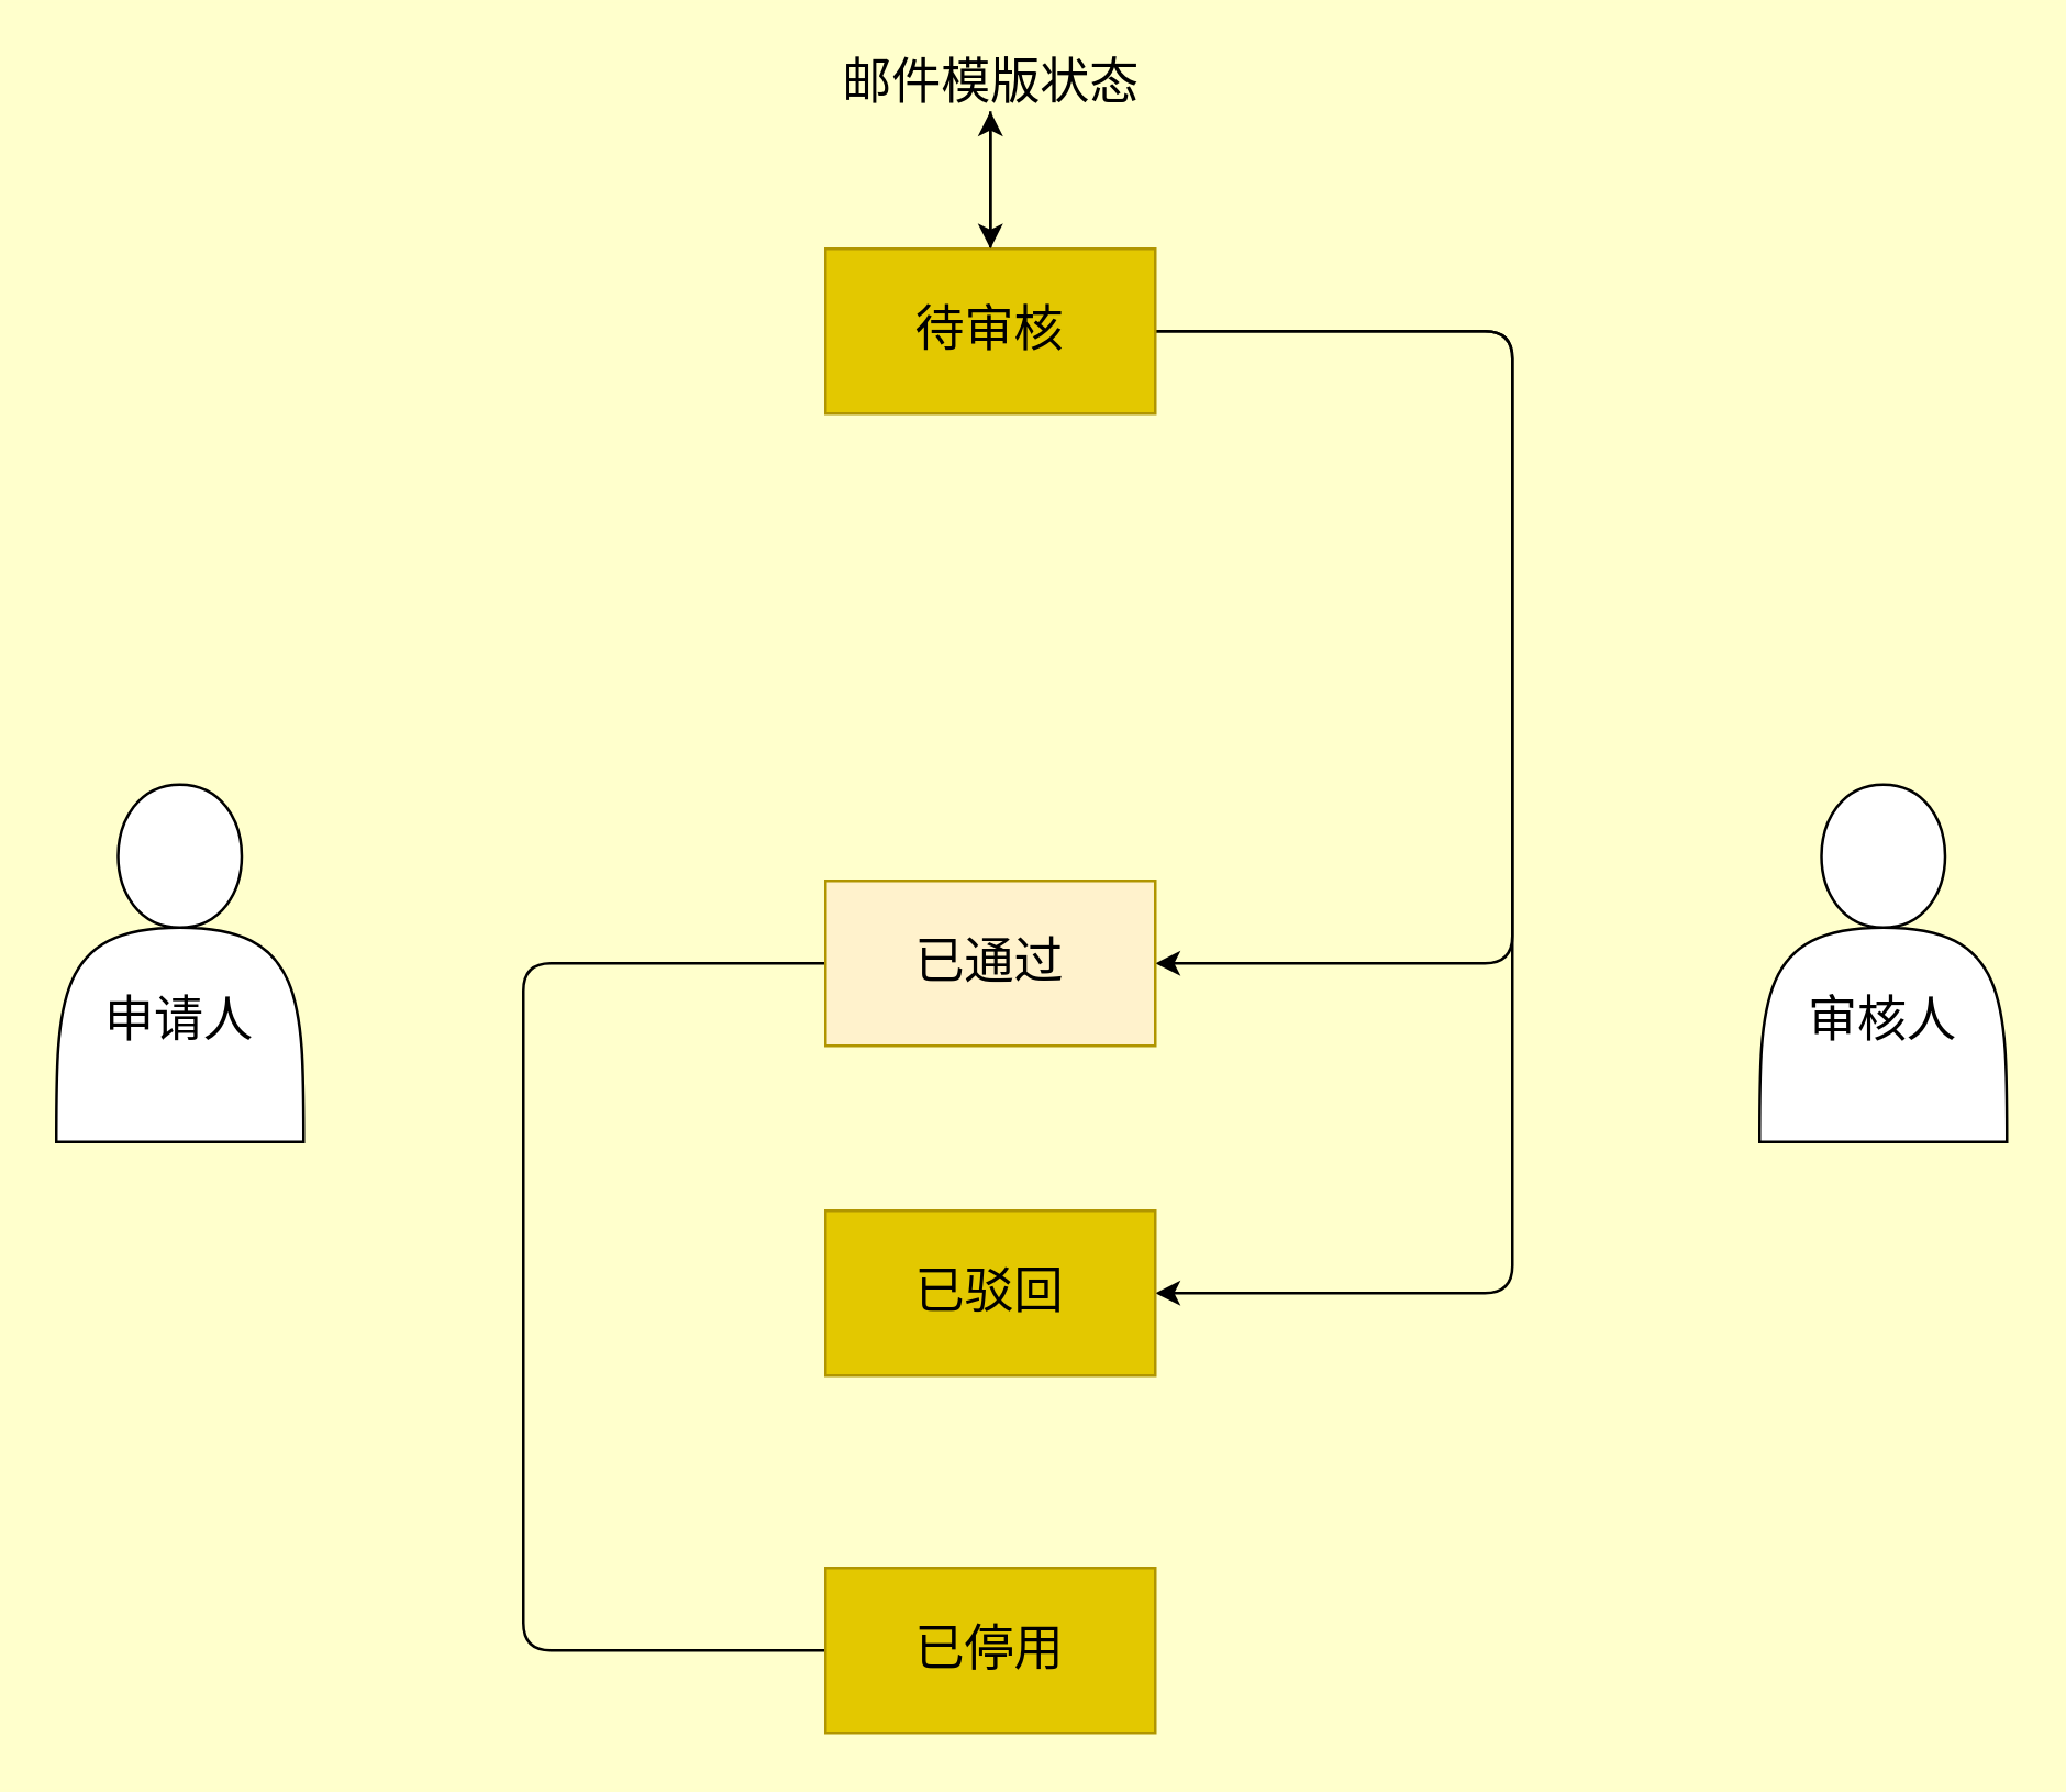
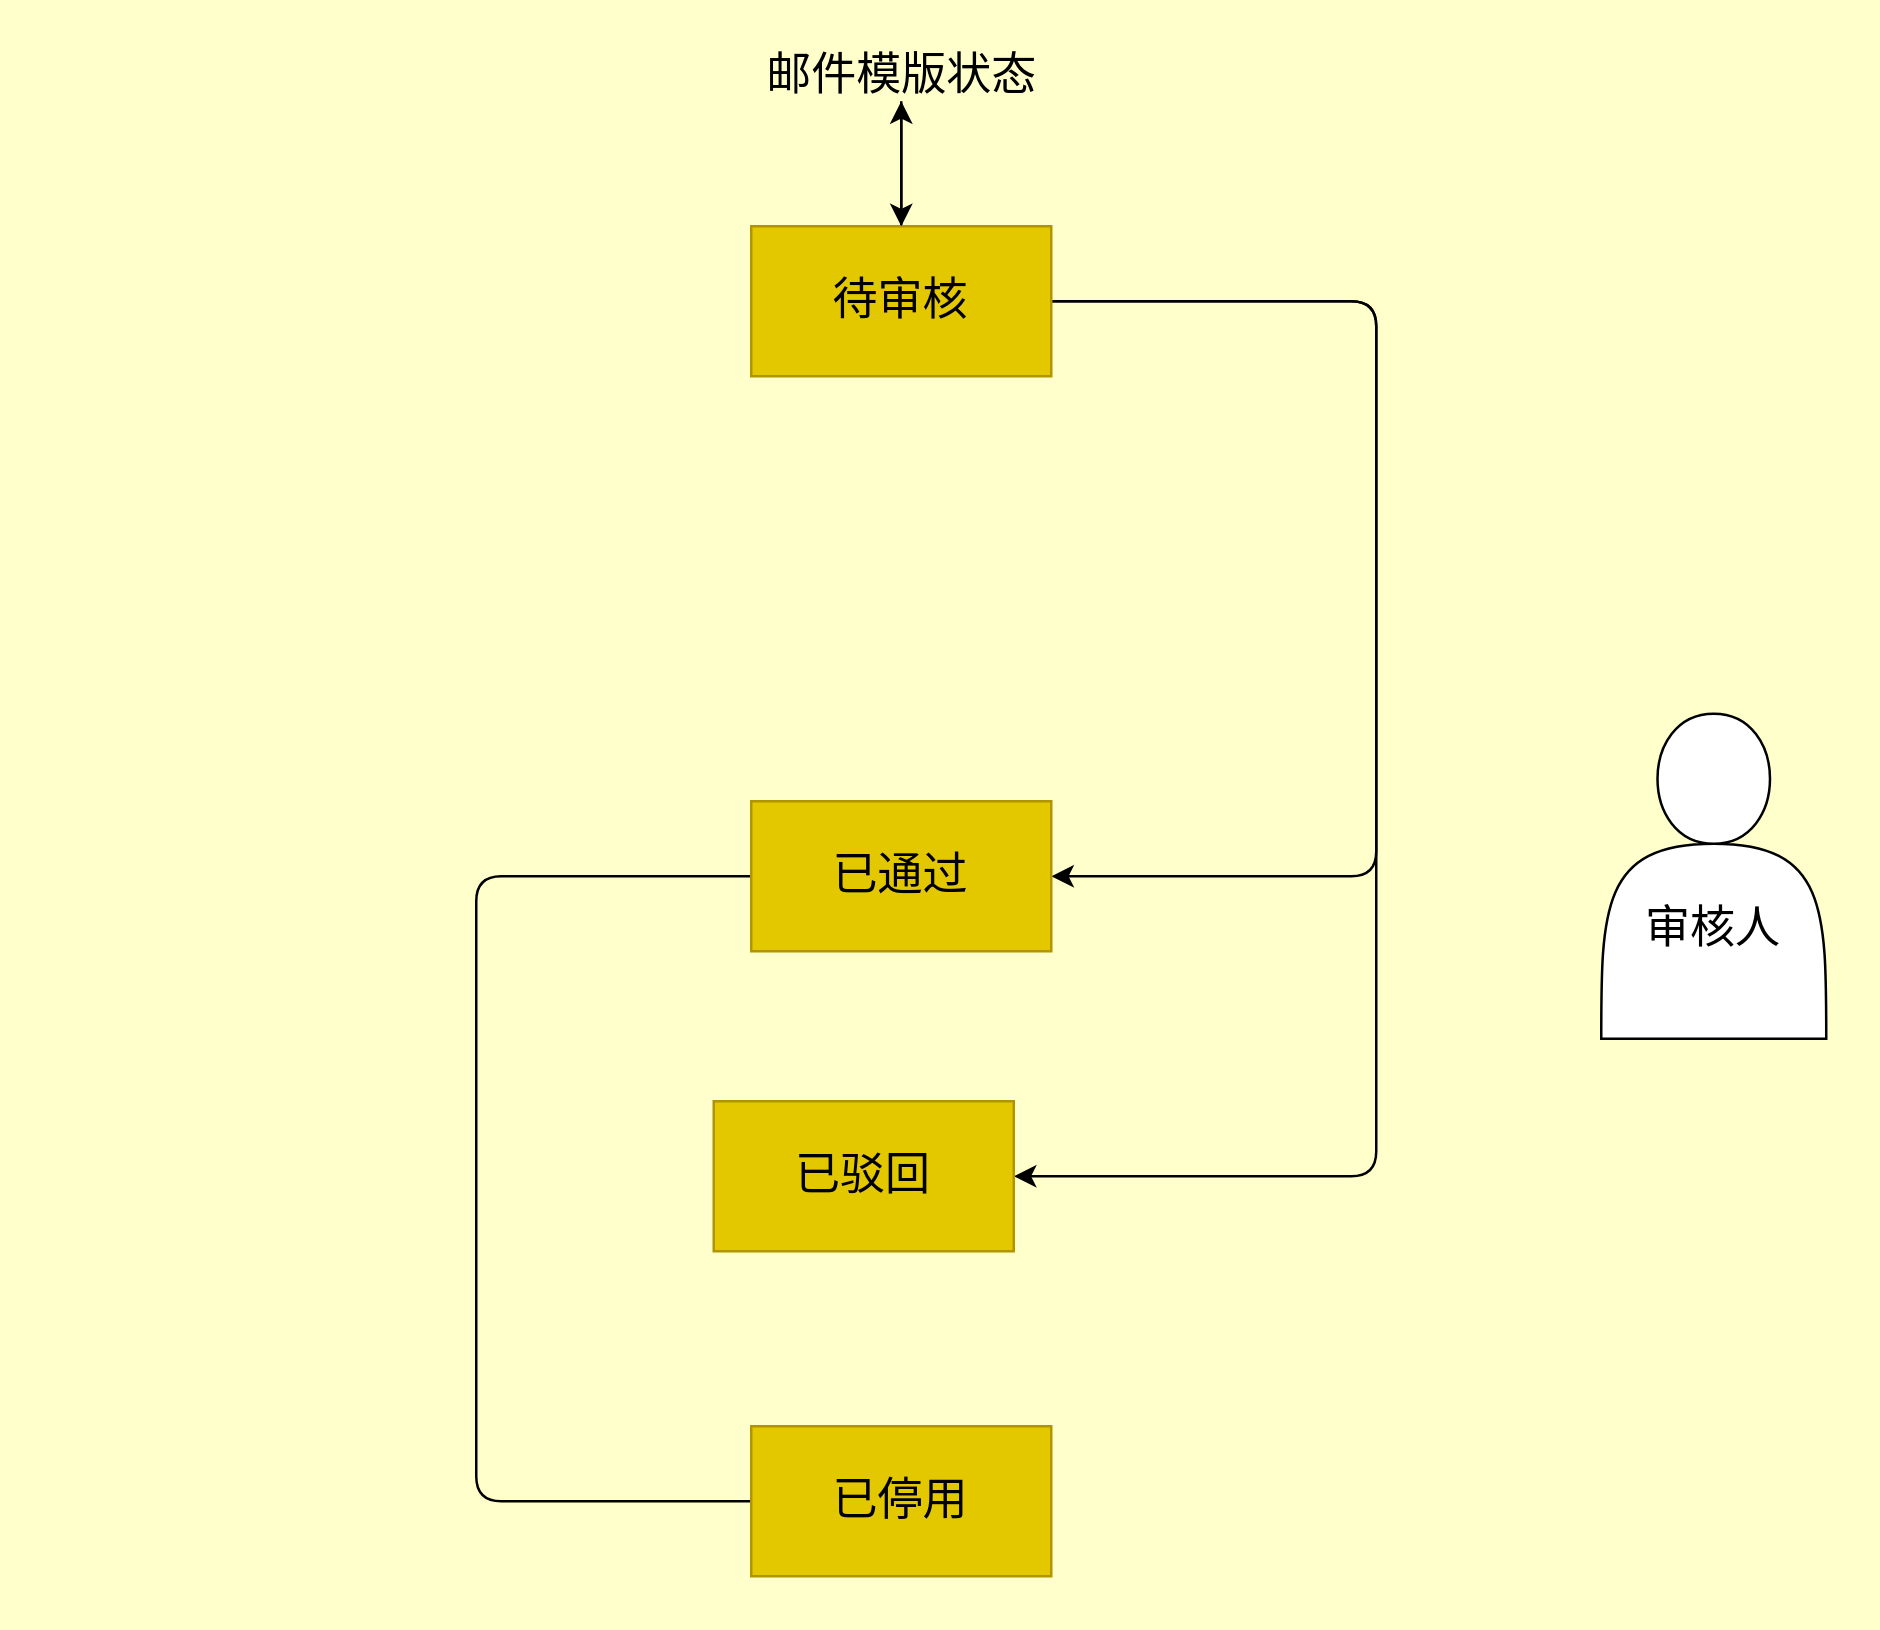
  <mxCell id="0" />
  <mxCell id="1" parent="0" />
  <mxCell id="2" style="edgeStyle=orthogonalEdgeStyle;html=1;entryX=1;entryY=0.5;entryDx=0;entryDy=0;fontFamily=Comic Sans MS;fontSize=18;strokeColor=#000000;" edge="1" parent="1" source="5" target="7"><mxGeometry relative="1" as="geometry"><Array as="points"><mxPoint x="550" y="120" /><mxPoint x="550" y="350" /></Array></mxGeometry></mxCell>
  <mxCell id="3" style="edgeStyle=orthogonalEdgeStyle;html=1;entryX=1;entryY=0.5;entryDx=0;entryDy=0;fontFamily=Comic Sans MS;fontSize=18;strokeColor=#000000;" edge="1" parent="1" source="5" target="8"><mxGeometry relative="1" as="geometry"><Array as="points"><mxPoint x="550" y="120" /><mxPoint x="550" y="470" /></Array></mxGeometry></mxCell>
  <mxCell id="4" value="" style="edgeStyle=orthogonalEdgeStyle;html=1;fontFamily=Comic Sans MS;fontSize=18;" edge="1" parent="1" source="5" target="13"><mxGeometry relative="1" as="geometry" /></mxCell>
  <mxCell id="5" value="&lt;font style=&quot;font-size: 18px&quot; face=&quot;Comic Sans MS&quot;&gt;待审核&lt;/font&gt;" style="rounded=0;whiteSpace=wrap;html=1;fillColor=#e3c800;fontColor=#000000;strokeColor=#B09500;" parent="1" vertex="1"><mxGeometry x="300" y="90" width="120" height="60" as="geometry" /></mxCell>
  <mxCell id="6" style="edgeStyle=orthogonalEdgeStyle;html=1;entryX=0;entryY=0.5;entryDx=0;entryDy=0;fontFamily=Comic Sans MS;fontSize=18;strokeColor=#000000;endArrow=none;" edge="1" parent="1" source="7" target="9"><mxGeometry relative="1" as="geometry"><Array as="points"><mxPoint x="190" y="350" /><mxPoint x="190" y="600" /></Array></mxGeometry></mxCell>
- <mxCell id="7" value="&lt;font face=&quot;Comic Sans MS&quot;&gt;&lt;span style=&quot;font-size: 18px&quot;&gt;已通过&lt;/span&gt;&lt;/font&gt;" style="rounded=0;whiteSpace=wrap;html=1;fillColor=#fff2cc;fontColor=#000000;strokeColor=#B09500;" parent="1" vertex="1"><mxGeometry x="300" y="320" width="120" height="60" as="geometry" /></mxCell>
- <mxCell id="8" value="&lt;font face=&quot;Comic Sans MS&quot;&gt;&lt;span style=&quot;font-size: 18px&quot;&gt;已驳回&lt;/span&gt;&lt;/font&gt;" style="rounded=0;whiteSpace=wrap;html=1;fillColor=#e3c800;fontColor=#000000;strokeColor=#B09500;" parent="1" vertex="1"><mxGeometry x="300" y="440" width="120" height="60" as="geometry" /></mxCell>
+ <mxCell id="7" value="&lt;font face=&quot;Comic Sans MS&quot;&gt;&lt;span style=&quot;font-size: 18px&quot;&gt;已通过&lt;/span&gt;&lt;/font&gt;" style="rounded=0;whiteSpace=wrap;html=1;fillColor=#e3c800;fontColor=#000000;strokeColor=#B09500;" parent="1" vertex="1"><mxGeometry x="300" y="320" width="120" height="60" as="geometry" /></mxCell>
+ <mxCell id="8" value="&lt;font face=&quot;Comic Sans MS&quot;&gt;&lt;span style=&quot;font-size: 18px&quot;&gt;已驳回&lt;/span&gt;&lt;/font&gt;" style="rounded=0;whiteSpace=wrap;html=1;fillColor=#e3c800;fontColor=#000000;strokeColor=#B09500;" parent="1" vertex="1"><mxGeometry x="285" y="440" width="120" height="60" as="geometry" /></mxCell>
  <mxCell id="9" value="&lt;font face=&quot;Comic Sans MS&quot;&gt;&lt;span style=&quot;font-size: 18px&quot;&gt;已停用&lt;/span&gt;&lt;/font&gt;" style="rounded=0;whiteSpace=wrap;html=1;fillColor=#e3c800;fontColor=#000000;strokeColor=#B09500;" parent="1" vertex="1"><mxGeometry x="300" y="570" width="120" height="60" as="geometry" /></mxCell>
  <mxCell id="10" value="&lt;br&gt;&lt;br&gt;审核人" style="shape=actor;whiteSpace=wrap;html=1;fontFamily=Comic Sans MS;fontSize=18;" parent="1" vertex="1"><mxGeometry x="640" y="285" width="90" height="130" as="geometry" /></mxCell>
- <mxCell id="11" value="&lt;br&gt;&lt;br&gt;申请人" style="shape=actor;whiteSpace=wrap;html=1;fontFamily=Comic Sans MS;fontSize=18;" parent="1" vertex="1"><mxGeometry x="20" y="285" width="90" height="130" as="geometry" /></mxCell>
  <mxCell id="12" style="edgeStyle=orthogonalEdgeStyle;html=1;entryX=0.5;entryY=0;entryDx=0;entryDy=0;fontFamily=Comic Sans MS;fontSize=18;" edge="1" parent="1" source="13" target="5"><mxGeometry relative="1" as="geometry" /></mxCell>
  <mxCell id="13" value="&lt;font face=&quot;Comic Sans MS&quot; style=&quot;font-size: 18px&quot; color=&quot;#000000&quot;&gt;邮件模版状态&lt;/font&gt;" style="text;html=1;resizable=0;autosize=1;align=center;verticalAlign=middle;points=[];fillColor=none;strokeColor=none;rounded=0;" vertex="1" parent="1"><mxGeometry x="300" y="20" width="120" height="20" as="geometry" /></mxCell>
